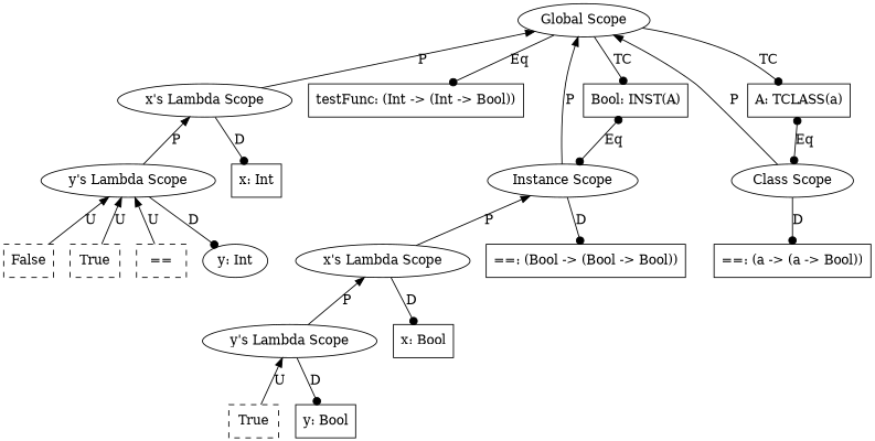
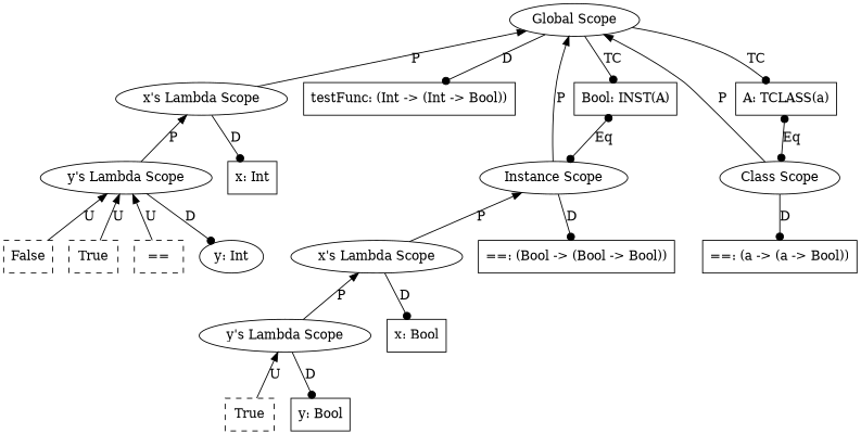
  graph {
    node [shape=box]
    edge [dir=back arrowhead=dot]
    n1 [label=False style=dashed]
    n2 [label=True style=dashed]
    n3 [label="==" style=dashed]
    n4 [label="y: Int" shape=ellipse]
    n5 [label="y's Lambda Scope" shape=ellipse]
    n6 [label="x: Int"]
    n7 [label="x's Lambda Scope" shape=ellipse]
    n8 [label="testFunc: (Int -> (Int -> Bool))"]
    n9 [label=True style=dashed]
    n10 [label="y: Bool"]
    n11 [label="y's Lambda Scope" shape=ellipse]
    n12 [label="x: Bool"]
    n13 [label="x's Lambda Scope" shape=ellipse]
    n14 [label="==: (Bool -> (Bool -> Bool))"]
    n15 [label="Instance Scope" shape=ellipse]
    n16 [label="Bool: INST(A)"]
    n17 [label="==: (a -> (a -> Bool))"]
    n18 [label="Class Scope" shape=ellipse]
    n19 [label="A: TCLASS(a)"]
    n20 [label="Global Scope" shape=ellipse]
    n5 -- n1 [label=U arrowhead=""]
    n5 -- n2 [label=U arrowhead=""]
    n5 -- n3 [label=U arrowhead=""]
    n5 -- n4 [dir=forward label=D]
    n7 -- n5 [label=P arrowhead=""]
    n7 -- n6 [dir=forward label=D]
    n11 -- n9 [label=U arrowhead=""]
    n11 -- n10 [dir=forward label=D]
    n13 -- n11 [label=P arrowhead=""]
    n13 -- n12 [dir=forward label=D]
    n15 -- n13 [label=P arrowhead=""]
    n15 -- n14 [dir=forward label=D]
    n16 -- n15 [arrowtail=dot dir=both label=Eq]
    n18 -- n17 [dir=forward label=D]
    n19 -- n18 [arrowtail=dot dir=both label=Eq]
    n20 -- n7 [label=P arrowhead=""]
-   n20 -- n8 [dir=forward label=Eq]
+   n20 -- n8 [dir=forward label=D]
    n20 -- n15 [label=P arrowhead=""]
    n20 -- n16 [dir=forward label=TC]
    n20 -- n18 [label=P arrowhead=""]
    n20 -- n19 [dir=forward label=TC]
  }
